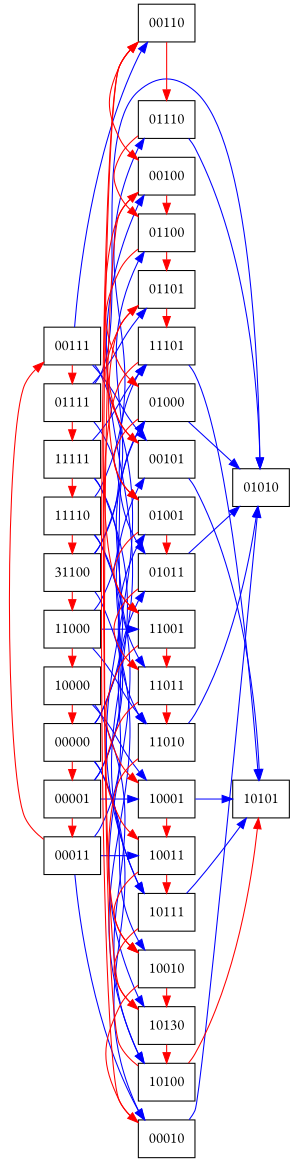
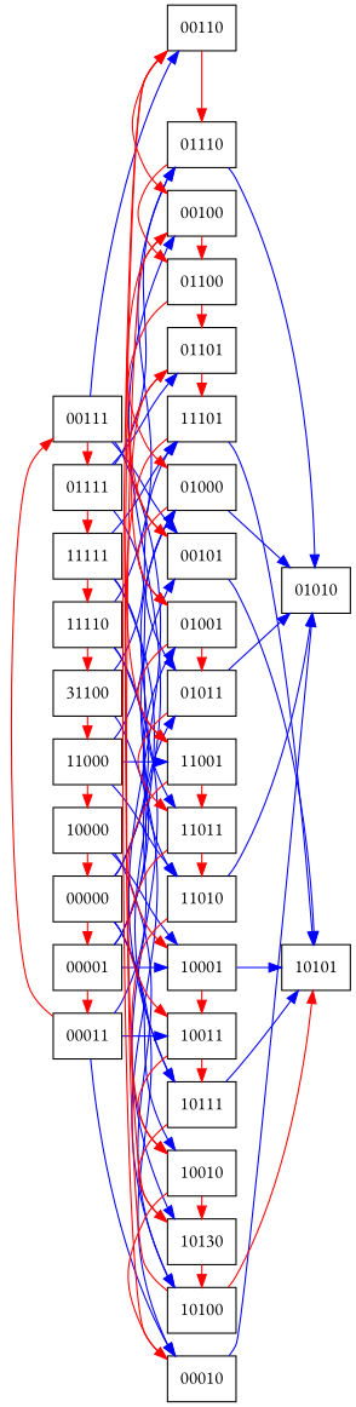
  digraph {
    fontname="EB Garamond"
    rankdir=LR
    node [fontname="EB Garamond" shape=box]
    edge [color=red fontname="EB Garamond"]
    00000
    00001
    00011
    00111
    01111
    10000
    11000
    n8 [label=31100]
    11110
    11111
    00010
    00100
    00101
    00110
    01000
    01001
    01011
    01100
    01101
    01110
    10001
    10010
    10011
    10100
    n25 [label=10130]
    10111
    11001
    11010
    11011
    11101
    01010
    10101
    subgraph sub_1 {
      rank=same
      00000
      00001
      00011
      00111
      01111
      10000
      11000
      n8
      11110
      11111
    }
    subgraph sub_2 {
      rank=same
      00010
      00100
      00101
      00110
      01000
      01001
      01011
      01100
      01101
      01110
      10001
      10010
      10011
      10100
      n25
      10111
      11001
      11010
      11011
      11101
    }
    subgraph sub_3 {
      rank=same
      01010
      10101
    }
    00000 -> 00001
    00000 -> 00010 [color=blue]
    00000 -> 00100 [color=blue]
    00000 -> 01000 [color=blue]
    00000 -> 10010 [color=blue]
    00001 -> 00011
    00001 -> 00101 [color=blue]
    00001 -> 01001 [color=blue]
    00001 -> 10001 [color=blue]
    00011 -> 00111
    00011 -> 00010 [color=blue]
    00011 -> 01011 [color=blue]
    00011 -> 10011 [color=blue]
    00111 -> 01111
    00111 -> 00101 [color=blue]
    00111 -> 00110 [color=blue]
    00111 -> 10111 [color=blue]
    01111 -> 11111
    01111 -> 01011 [color=blue]
    01111 -> 01101 [color=blue]
-   01111 -> 01010 [color=blue]
+   01111 -> 01110 [color=blue]
    10000 -> 00000
    10000 -> 10001 [color=blue]
    10000 -> 10100 [color=blue]
    11000 -> 10000
    11000 -> 01000 [color=blue]
    11000 -> 11001 [color=blue]
    11000 -> 11010 [color=blue]
    n8 -> 11000
-   n8 -> 01100 [color=blue]
    n8 -> 10100 [color=blue]
    n8 -> 11101 [color=blue]
    11110 -> n8
    11110 -> 01110 [color=blue]
    11110 -> n25 [color=blue]
    11110 -> 11010 [color=blue]
    11111 -> 11110
    11111 -> 10111 [color=blue]
    11111 -> 11011 [color=blue]
    11111 -> 11101 [color=blue]
    00010 -> 00110
    00010 -> 01010 [color=blue]
    00100 -> 00101
    00100 -> 01100
    00101 -> 01101
    00101 -> 10101 [color=blue]
    00110 -> 00100
    00110 -> 01110
    01000 -> 01001
    01000 -> 01010 [color=blue]
    01001 -> 01011
    01001 -> 11001
    01011 -> 11011
    01011 -> 01010 [color=blue]
    01100 -> 01000
    01100 -> 01101
    01101 -> 01001
    01101 -> 11101
    01110 -> 01100
    01110 -> 01010 [color=blue]
    10001 -> 10011
    10001 -> 10101 [color=blue]
    10010 -> 00010
    10010 -> n25
    10011 -> 10010
    10011 -> 10111
    10100 -> 00100
    10100 -> 10101
    n25 -> 00110
    n25 -> 10100
    10111 -> n25
    10111 -> 10101 [color=blue]
    11001 -> 10001
    11001 -> 11011
    11010 -> 10010
    11010 -> 01010 [color=blue]
    11011 -> 10011
    11011 -> 11010
    11101 -> 11001
    11101 -> 10101 [color=blue]
  }
